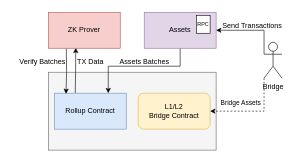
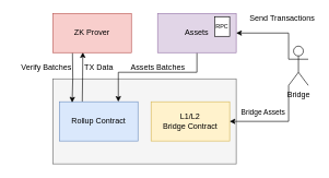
  <mxCell id="0" />
  <mxCell id="1" parent="0" />
  <mxCell id="2" value="" style="rounded=0;whiteSpace=wrap;html=1;fillColor=#f5f5f5;fontColor=#333333;strokeColor=#666666;" vertex="1" parent="1"><mxGeometry x="80" y="120" width="280" height="130" as="geometry" /></mxCell>
  <mxCell id="3" style="edgeStyle=orthogonalEdgeStyle;rounded=0;orthogonalLoop=1;jettySize=auto;html=1;exitX=0.5;exitY=1;exitDx=0;exitDy=0;entryX=0.75;entryY=0;entryDx=0;entryDy=0;" edge="1" parent="1" source="4" target="6"><mxGeometry relative="1" as="geometry"><Array as="points"><mxPoint x="300" y="110" /><mxPoint x="180" y="110" /></Array></mxGeometry></mxCell>
  <mxCell id="4" value="Assets" style="rounded=0;whiteSpace=wrap;html=1;fillColor=#e1d5e7;strokeColor=#9673a6;" vertex="1" parent="1"><mxGeometry x="240" y="20" width="120" height="60" as="geometry" /></mxCell>
  <mxCell id="5" style="edgeStyle=orthogonalEdgeStyle;rounded=0;orthogonalLoop=1;jettySize=auto;html=1;exitX=0.5;exitY=0;exitDx=0;exitDy=0;entryX=0.59;entryY=0.989;entryDx=0;entryDy=0;entryPerimeter=0;" edge="1" parent="1"><mxGeometry relative="1" as="geometry"><mxPoint x="125" y="155" as="sourcePoint" /><mxPoint x="125.8" y="79.34" as="targetPoint" /></mxGeometry></mxCell>
  <mxCell id="6" value="Rollup Contract" style="rounded=0;whiteSpace=wrap;html=1;fillColor=#dae8fc;strokeColor=#6c8ebf;" vertex="1" parent="1"><mxGeometry x="90" y="155" width="120" height="60" as="geometry" /></mxCell>
- <mxCell id="7" value="L1/L2 &lt;br&gt;Bridge Contract" style="whiteSpace=wrap;html=1;fillColor=#fff2cc;strokeColor=#d6b656;rounded=1;" vertex="1" parent="1"><mxGeometry x="230" y="155" width="120" height="60" as="geometry" /></mxCell>
+ <mxCell id="7" value="L1/L2 &lt;br&gt;Bridge Contract" style="rounded=0;whiteSpace=wrap;html=1;fillColor=#fff2cc;strokeColor=#d6b656;" vertex="1" parent="1"><mxGeometry x="230" y="155" width="120" height="60" as="geometry" /></mxCell>
  <mxCell id="8" style="edgeStyle=orthogonalEdgeStyle;rounded=0;orthogonalLoop=1;jettySize=auto;html=1;exitX=0.25;exitY=1;exitDx=0;exitDy=0;entryX=0.163;entryY=0.018;entryDx=0;entryDy=0;entryPerimeter=0;" edge="1" parent="1"><mxGeometry relative="1" as="geometry"><mxPoint x="110" y="80" as="sourcePoint" /><mxPoint x="109.56" y="156.08" as="targetPoint" /></mxGeometry></mxCell>
  <mxCell id="9" value="ZK Prover" style="rounded=0;whiteSpace=wrap;html=1;fillColor=#f8cecc;strokeColor=#b85450;" vertex="1" parent="1"><mxGeometry x="80" y="20" width="120" height="60" as="geometry" /></mxCell>
- <mxCell id="10" style="edgeStyle=orthogonalEdgeStyle;rounded=0;orthogonalLoop=1;jettySize=auto;html=1;exitX=0;exitY=1;exitDx=0;exitDy=0;exitPerimeter=0;entryX=1;entryY=0.5;entryDx=0;entryDy=0;dashed=1;" edge="1" parent="1" source="13" target="7"><mxGeometry relative="1" as="geometry" /></mxCell>
+ <mxCell id="10" style="edgeStyle=orthogonalEdgeStyle;rounded=0;orthogonalLoop=1;jettySize=auto;html=1;exitX=0;exitY=1;exitDx=0;exitDy=0;exitPerimeter=0;entryX=1;entryY=0.5;entryDx=0;entryDy=0;" edge="1" parent="1" source="13" target="7"><mxGeometry relative="1" as="geometry" /></mxCell>
  <mxCell id="11" value="Bridge Assets" style="edgeLabel;html=1;align=center;verticalAlign=middle;resizable=0;points=[];" vertex="1" connectable="0" parent="10"><mxGeometry x="-0.024" y="-1" relative="1" as="geometry"><mxPoint x="-24" y="-14" as="offset" /></mxGeometry></mxCell>
  <mxCell id="12" style="edgeStyle=orthogonalEdgeStyle;rounded=0;orthogonalLoop=1;jettySize=auto;html=1;exitX=0;exitY=0.333;exitDx=0;exitDy=0;exitPerimeter=0;entryX=1;entryY=0.5;entryDx=0;entryDy=0;" edge="1" parent="1" source="13" target="4"><mxGeometry relative="1" as="geometry"><Array as="points"><mxPoint x="440" y="50" /></Array></mxGeometry></mxCell>
  <mxCell id="13" value="Bridge" style="shape=umlActor;verticalLabelPosition=bottom;verticalAlign=top;html=1;outlineConnect=0;" vertex="1" parent="1"><mxGeometry x="440" y="70" width="30" height="60" as="geometry" /></mxCell>
- <mxCell id="14" value="Send Transactions" style="text;html=1;align=center;verticalAlign=middle;resizable=0;points=[];autosize=1;strokeColor=none;fillColor=none;" vertex="1" parent="1"><mxGeometry x="360" y="28" width="120" height="30" as="geometry" /></mxCell>
+ <mxCell id="14" value="Send Transactions" style="text;html=1;align=center;verticalAlign=middle;resizable=0;points=[];autosize=1;strokeColor=none;fillColor=none;" vertex="1" parent="1"><mxGeometry x="370" y="13" width="120" height="30" as="geometry" /></mxCell>
  <mxCell id="15" value="Assets Batches" style="text;html=1;align=center;verticalAlign=middle;resizable=0;points=[];autosize=1;strokeColor=none;fillColor=none;" vertex="1" parent="1"><mxGeometry x="180" y="88" width="120" height="30" as="geometry" /></mxCell>
  <mxCell id="16" value="Verify Batches" style="text;html=1;align=center;verticalAlign=middle;resizable=0;points=[];autosize=1;strokeColor=none;fillColor=none;" vertex="1" parent="1"><mxGeometry x="20" y="88" width="100" height="30" as="geometry" /></mxCell>
  <mxCell id="17" value="TX Data" style="text;html=1;align=center;verticalAlign=middle;resizable=0;points=[];autosize=1;strokeColor=none;fillColor=none;" vertex="1" parent="1"><mxGeometry x="115" y="88" width="70" height="30" as="geometry" /></mxCell>
  <mxCell id="18" value="&lt;font style=&quot;font-size: 9px;&quot;&gt;RPC&lt;/font&gt;" style="rounded=0;whiteSpace=wrap;html=1;" vertex="1" parent="1"><mxGeometry x="327" y="25" width="23" height="30" as="geometry" /></mxCell>
